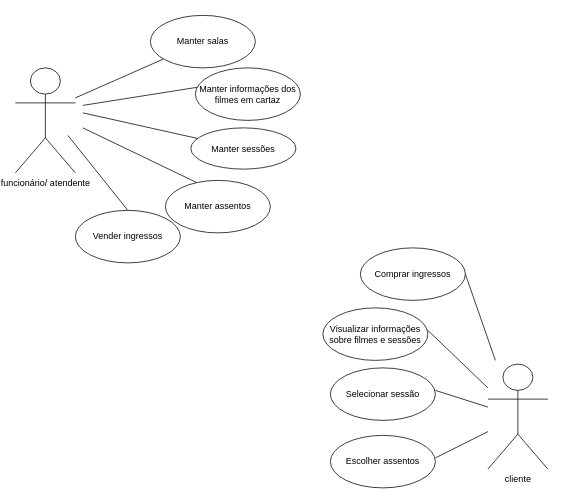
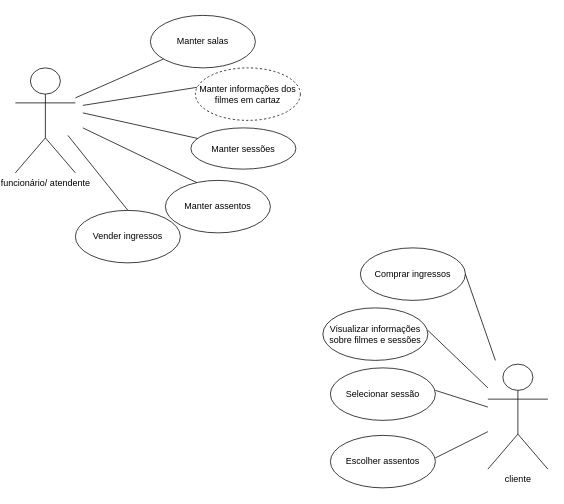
  <mxCell id="0" />
  <mxCell id="1" parent="0" />
  <mxCell id="2" value="funcionário/ atendente" style="shape=umlActor;html=1;verticalLabelPosition=bottom;verticalAlign=top;align=center;" vertex="1" parent="1"><mxGeometry x="20" y="90" width="80" height="140" as="geometry" /></mxCell>
  <mxCell id="3" value="" style="rounded=0;orthogonalLoop=1;jettySize=auto;html=1;endArrow=none;endFill=0;" edge="1" parent="1" source="4"><mxGeometry relative="1" as="geometry"><mxPoint x="100" y="130" as="targetPoint" /><Array as="points" /></mxGeometry></mxCell>
  <mxCell id="4" value="Manter salas" style="ellipse;whiteSpace=wrap;html=1;" vertex="1" parent="1"><mxGeometry x="200" y="20" width="140" height="70" as="geometry" /></mxCell>
- <mxCell id="5" value="Manter informações dos filmes em cartaz" style="ellipse;whiteSpace=wrap;html=1;" vertex="1" parent="1"><mxGeometry x="260" y="90" width="140" height="70" as="geometry" /></mxCell>
+ <mxCell id="5" value="Manter informações dos filmes em cartaz" style="ellipse;whiteSpace=wrap;html=1;dashed=1;" vertex="1" parent="1"><mxGeometry x="260" y="90" width="140" height="70" as="geometry" /></mxCell>
  <mxCell id="6" value="" style="rounded=0;orthogonalLoop=1;jettySize=auto;html=1;endArrow=none;endFill=0;exitX=0.014;exitY=0.371;exitDx=0;exitDy=0;exitPerimeter=0;" edge="1" parent="1" source="5"><mxGeometry relative="1" as="geometry"><mxPoint x="228" y="88" as="sourcePoint" /><mxPoint x="110" y="140" as="targetPoint" /><Array as="points" /></mxGeometry></mxCell>
  <mxCell id="7" value="Manter sessões" style="ellipse;whiteSpace=wrap;html=1;" vertex="1" parent="1"><mxGeometry x="254" y="170" width="140" height="55" as="geometry" /></mxCell>
  <mxCell id="8" value="" style="rounded=0;orthogonalLoop=1;jettySize=auto;html=1;endArrow=none;endFill=0;" edge="1" parent="1" source="7"><mxGeometry relative="1" as="geometry"><mxPoint x="242" y="146" as="sourcePoint" /><mxPoint x="110" y="150" as="targetPoint" /><Array as="points" /></mxGeometry></mxCell>
  <mxCell id="9" value="Manter assentos" style="ellipse;whiteSpace=wrap;html=1;" vertex="1" parent="1"><mxGeometry x="220" y="240" width="140" height="70" as="geometry" /></mxCell>
  <mxCell id="10" value="" style="rounded=0;orthogonalLoop=1;jettySize=auto;html=1;endArrow=none;endFill=0;exitX=0.3;exitY=0.043;exitDx=0;exitDy=0;exitPerimeter=0;" edge="1" parent="1" source="9"><mxGeometry relative="1" as="geometry"><mxPoint x="272" y="199" as="sourcePoint" /><mxPoint x="110" y="170" as="targetPoint" /><Array as="points" /></mxGeometry></mxCell>
  <mxCell id="11" value="cliente" style="shape=umlActor;html=1;verticalLabelPosition=bottom;verticalAlign=top;align=center;" vertex="1" parent="1"><mxGeometry x="650" y="485" width="80" height="140" as="geometry" /></mxCell>
  <mxCell id="12" value="Vender ingressos" style="ellipse;whiteSpace=wrap;html=1;" vertex="1" parent="1"><mxGeometry x="100" y="280" width="140" height="70" as="geometry" /></mxCell>
  <mxCell id="13" value="" style="rounded=0;orthogonalLoop=1;jettySize=auto;html=1;endArrow=none;endFill=0;exitX=0.5;exitY=0;exitDx=0;exitDy=0;" edge="1" parent="1" source="12"><mxGeometry relative="1" as="geometry"><mxPoint x="259" y="271" as="sourcePoint" /><mxPoint x="90" y="180" as="targetPoint" /><Array as="points" /></mxGeometry></mxCell>
  <mxCell id="14" value="Comprar ingressos" style="ellipse;whiteSpace=wrap;html=1;" vertex="1" parent="1"><mxGeometry x="480" y="330" width="140" height="70" as="geometry" /></mxCell>
  <mxCell id="15" value="" style="rounded=0;orthogonalLoop=1;jettySize=auto;html=1;endArrow=none;endFill=0;entryX=1;entryY=0.5;entryDx=0;entryDy=0;" edge="1" parent="1" target="14"><mxGeometry relative="1" as="geometry"><mxPoint x="660" y="480" as="sourcePoint" /><mxPoint x="548" y="400" as="targetPoint" /><Array as="points" /></mxGeometry></mxCell>
  <mxCell id="16" value="Visualizar informações sobre filmes e sessões" style="ellipse;whiteSpace=wrap;html=1;" vertex="1" parent="1"><mxGeometry x="430" y="410" width="140" height="70" as="geometry" /></mxCell>
  <mxCell id="17" value="" style="rounded=0;orthogonalLoop=1;jettySize=auto;html=1;endArrow=none;endFill=0;entryX=1;entryY=0.5;entryDx=0;entryDy=0;" edge="1" parent="1" source="11"><mxGeometry relative="1" as="geometry"><mxPoint x="610" y="555" as="sourcePoint" /><mxPoint x="570" y="440" as="targetPoint" /><Array as="points" /></mxGeometry></mxCell>
  <mxCell id="18" value="Selecionar sessão" style="ellipse;whiteSpace=wrap;html=1;" vertex="1" parent="1"><mxGeometry x="440" y="490" width="140" height="70" as="geometry" /></mxCell>
  <mxCell id="19" value="" style="rounded=0;orthogonalLoop=1;jettySize=auto;html=1;endArrow=none;endFill=0;entryX=1;entryY=0.5;entryDx=0;entryDy=0;" edge="1" parent="1" source="11"><mxGeometry relative="1" as="geometry"><mxPoint x="620" y="635" as="sourcePoint" /><mxPoint x="580" y="520" as="targetPoint" /><Array as="points" /></mxGeometry></mxCell>
  <mxCell id="20" value="Escolher assentos" style="ellipse;whiteSpace=wrap;html=1;" vertex="1" parent="1"><mxGeometry x="440" y="580" width="140" height="70" as="geometry" /></mxCell>
  <mxCell id="21" value="" style="rounded=0;orthogonalLoop=1;jettySize=auto;html=1;endArrow=none;endFill=0;entryX=1;entryY=0.5;entryDx=0;entryDy=0;" edge="1" parent="1" source="11"><mxGeometry relative="1" as="geometry"><mxPoint x="650" y="632" as="sourcePoint" /><mxPoint x="580" y="610" as="targetPoint" /><Array as="points" /></mxGeometry></mxCell>
